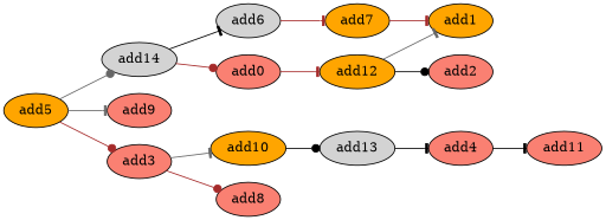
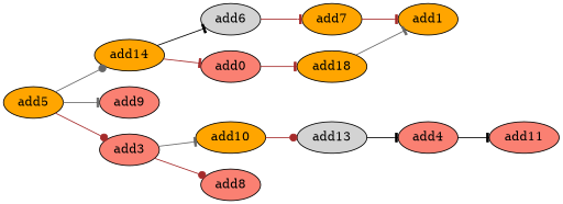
  strict digraph {
    rankdir=LR
    node [fillcolor=salmon opcode=add style=filled]
    edge [arrowhead=tee color=brown]
    add10 [fillcolor=orange]
    add13 [fillcolor=lightgrey]
    add4
-   add12 [fillcolor=orange]
+   add12 [fillcolor=orange label=add18]
    add1 [fillcolor=orange]
-   add2
-   add14 [fillcolor=lightgrey]
+   add14 [fillcolor=orange]
    add6 [fillcolor=lightgrey]
    add0
    add7 [fillcolor=orange]
    add11
    add5 [fillcolor=orange]
    add9
    add3
    add8
-   add10 -> add13 [arrowhead=dot color=black]
+   add10 -> add13 [arrowhead=dot]
    add13 -> add4 [color=black]
    add4 -> add11 [color=black]
    add12 -> add1 [color=gray40]
-   add12 -> add2 [arrowhead=dot color=black]
    add14 -> add6 [color=black]
-   add14 -> add0 [arrowhead=dot]
+   add14 -> add0
    add6 -> add7
    add0 -> add12
    add7 -> add1
    add5 -> add14 [arrowhead=dot color=gray40]
    add5 -> add9 [color=gray40]
    add5 -> add3 [arrowhead=dot]
    add3 -> add10 [color=gray40]
    add3 -> add8 [arrowhead=dot]
  }
